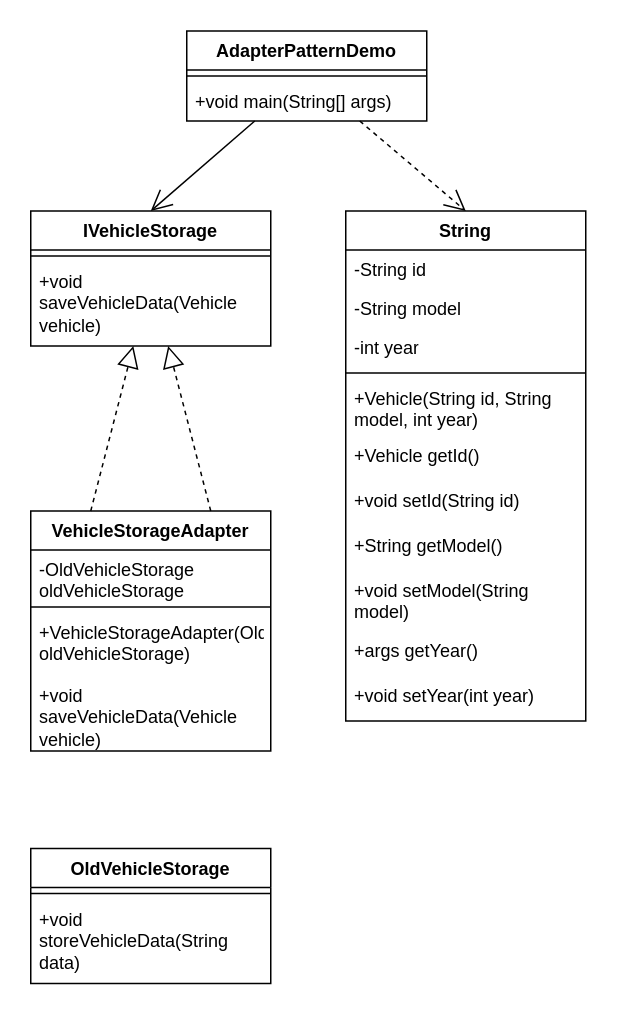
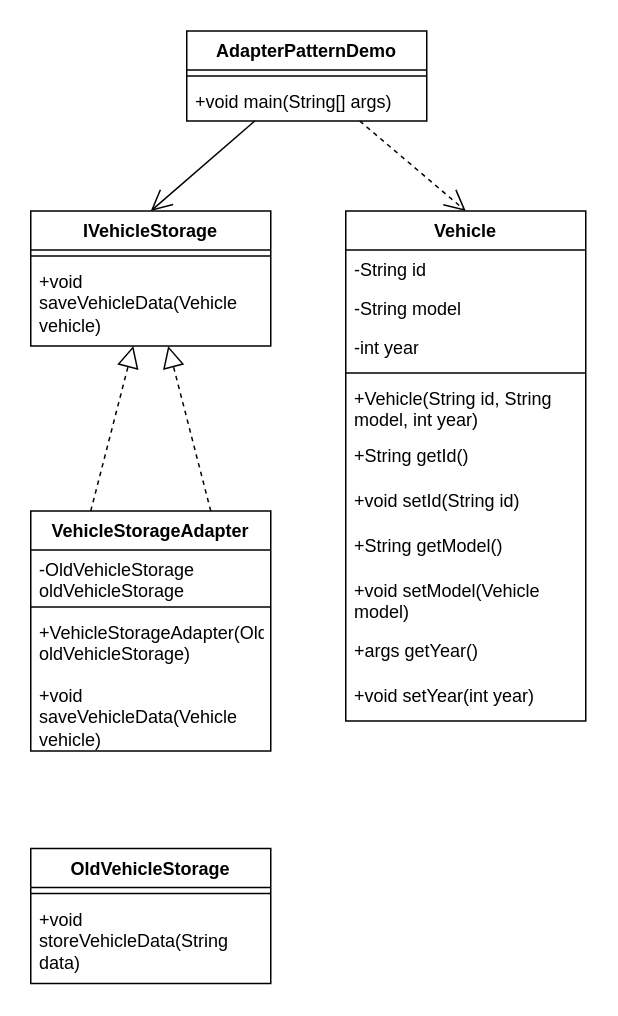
  <mxCell id="0" />
  <mxCell id="1" parent="0" />
  <mxCell id="2" value="AdapterPatternDemo" style="swimlane;fontStyle=1;align=center;verticalAlign=top;childLayout=stackLayout;horizontal=1;startSize=26;horizontalStack=0;resizeParent=1;resizeParentMax=0;resizeLast=0;collapsible=1;marginBottom=0;whiteSpace=wrap;html=1;" vertex="1" parent="1"><mxGeometry x="124" y="20" width="160" height="60" as="geometry" /></mxCell>
  <mxCell id="3" value="" style="line;strokeWidth=1;fillColor=none;align=left;verticalAlign=middle;spacingTop=-1;spacingLeft=3;spacingRight=3;rotatable=0;labelPosition=right;points=[];portConstraint=eastwest;strokeColor=inherit;" vertex="1" parent="2"><mxGeometry y="26" width="160" height="8" as="geometry" /></mxCell>
  <mxCell id="4" value="+void main(String[] args)" style="text;strokeColor=none;fillColor=none;align=left;verticalAlign=top;spacingLeft=4;spacingRight=4;overflow=hidden;rotatable=0;points=[[0,0.5],[1,0.5]];portConstraint=eastwest;whiteSpace=wrap;html=1;" vertex="1" parent="2"><mxGeometry y="34" width="160" height="26" as="geometry" /></mxCell>
- <mxCell id="5" value="String " style="swimlane;fontStyle=1;align=center;verticalAlign=top;childLayout=stackLayout;horizontal=1;startSize=26;horizontalStack=0;resizeParent=1;resizeParentMax=0;resizeLast=0;collapsible=1;marginBottom=0;whiteSpace=wrap;html=1;" vertex="1" parent="1"><mxGeometry x="230" y="140" width="160" height="340" as="geometry" /></mxCell>
+ <mxCell id="5" value="Vehicle " style="swimlane;fontStyle=1;align=center;verticalAlign=top;childLayout=stackLayout;horizontal=1;startSize=26;horizontalStack=0;resizeParent=1;resizeParentMax=0;resizeLast=0;collapsible=1;marginBottom=0;whiteSpace=wrap;html=1;" vertex="1" parent="1"><mxGeometry x="230" y="140" width="160" height="340" as="geometry" /></mxCell>
  <mxCell id="6" value="-String id" style="text;strokeColor=none;fillColor=none;align=left;verticalAlign=top;spacingLeft=4;spacingRight=4;overflow=hidden;rotatable=0;points=[[0,0.5],[1,0.5]];portConstraint=eastwest;whiteSpace=wrap;html=1;" vertex="1" parent="5"><mxGeometry y="26" width="160" height="26" as="geometry" /></mxCell>
  <mxCell id="7" value="-String model" style="text;strokeColor=none;fillColor=none;align=left;verticalAlign=top;spacingLeft=4;spacingRight=4;overflow=hidden;rotatable=0;points=[[0,0.5],[1,0.5]];portConstraint=eastwest;whiteSpace=wrap;html=1;" vertex="1" parent="5"><mxGeometry y="52" width="160" height="26" as="geometry" /></mxCell>
  <mxCell id="8" value="-int year" style="text;strokeColor=none;fillColor=none;align=left;verticalAlign=top;spacingLeft=4;spacingRight=4;overflow=hidden;rotatable=0;points=[[0,0.5],[1,0.5]];portConstraint=eastwest;whiteSpace=wrap;html=1;" vertex="1" parent="5"><mxGeometry y="78" width="160" height="26" as="geometry" /></mxCell>
  <mxCell id="9" value="" style="line;strokeWidth=1;fillColor=none;align=left;verticalAlign=middle;spacingTop=-1;spacingLeft=3;spacingRight=3;rotatable=0;labelPosition=right;points=[];portConstraint=eastwest;strokeColor=inherit;" vertex="1" parent="5"><mxGeometry y="104" width="160" height="8" as="geometry" /></mxCell>
  <mxCell id="10" value="+Vehicle(String id, String model, int year)" style="text;strokeColor=none;fillColor=none;align=left;verticalAlign=top;spacingLeft=4;spacingRight=4;overflow=hidden;rotatable=0;points=[[0,0.5],[1,0.5]];portConstraint=eastwest;whiteSpace=wrap;html=1;" vertex="1" parent="5"><mxGeometry y="112" width="160" height="38" as="geometry" /></mxCell>
- <mxCell id="11" value="+Vehicle getId()" style="text;strokeColor=none;fillColor=none;align=left;verticalAlign=top;spacingLeft=4;spacingRight=4;overflow=hidden;rotatable=0;points=[[0,0.5],[1,0.5]];portConstraint=eastwest;whiteSpace=wrap;html=1;" vertex="1" parent="5"><mxGeometry y="150" width="160" height="30" as="geometry" /></mxCell>
+ <mxCell id="11" value="+String getId()" style="text;strokeColor=none;fillColor=none;align=left;verticalAlign=top;spacingLeft=4;spacingRight=4;overflow=hidden;rotatable=0;points=[[0,0.5],[1,0.5]];portConstraint=eastwest;whiteSpace=wrap;html=1;" vertex="1" parent="5"><mxGeometry y="150" width="160" height="30" as="geometry" /></mxCell>
  <mxCell id="12" value="+void setId(String id)" style="text;strokeColor=none;fillColor=none;align=left;verticalAlign=top;spacingLeft=4;spacingRight=4;overflow=hidden;rotatable=0;points=[[0,0.5],[1,0.5]];portConstraint=eastwest;whiteSpace=wrap;html=1;" vertex="1" parent="5"><mxGeometry y="180" width="160" height="30" as="geometry" /></mxCell>
  <mxCell id="13" value="+String getModel()" style="text;strokeColor=none;fillColor=none;align=left;verticalAlign=top;spacingLeft=4;spacingRight=4;overflow=hidden;rotatable=0;points=[[0,0.5],[1,0.5]];portConstraint=eastwest;whiteSpace=wrap;html=1;" vertex="1" parent="5"><mxGeometry y="210" width="160" height="30" as="geometry" /></mxCell>
- <mxCell id="14" value="+void setModel(String model)" style="text;strokeColor=none;fillColor=none;align=left;verticalAlign=top;spacingLeft=4;spacingRight=4;overflow=hidden;rotatable=0;points=[[0,0.5],[1,0.5]];portConstraint=eastwest;whiteSpace=wrap;html=1;" vertex="1" parent="5"><mxGeometry y="240" width="160" height="40" as="geometry" /></mxCell>
+ <mxCell id="14" value="+void setModel(Vehicle model)" style="text;strokeColor=none;fillColor=none;align=left;verticalAlign=top;spacingLeft=4;spacingRight=4;overflow=hidden;rotatable=0;points=[[0,0.5],[1,0.5]];portConstraint=eastwest;whiteSpace=wrap;html=1;" vertex="1" parent="5"><mxGeometry y="240" width="160" height="40" as="geometry" /></mxCell>
  <mxCell id="15" value="+args getYear()" style="text;strokeColor=none;fillColor=none;align=left;verticalAlign=top;spacingLeft=4;spacingRight=4;overflow=hidden;rotatable=0;points=[[0,0.5],[1,0.5]];portConstraint=eastwest;whiteSpace=wrap;html=1;" vertex="1" parent="5"><mxGeometry y="280" width="160" height="30" as="geometry" /></mxCell>
  <mxCell id="16" value="+void setYear(int year)" style="text;strokeColor=none;fillColor=none;align=left;verticalAlign=top;spacingLeft=4;spacingRight=4;overflow=hidden;rotatable=0;points=[[0,0.5],[1,0.5]];portConstraint=eastwest;whiteSpace=wrap;html=1;" vertex="1" parent="5"><mxGeometry y="310" width="160" height="30" as="geometry" /></mxCell>
  <mxCell id="17" value="IVehicleStorage" style="swimlane;fontStyle=1;align=center;verticalAlign=top;childLayout=stackLayout;horizontal=1;startSize=26;horizontalStack=0;resizeParent=1;resizeParentMax=0;resizeLast=0;collapsible=1;marginBottom=0;whiteSpace=wrap;html=1;" vertex="1" parent="1"><mxGeometry x="20" y="140" width="160" height="90" as="geometry" /></mxCell>
  <mxCell id="18" value="" style="line;strokeWidth=1;fillColor=none;align=left;verticalAlign=middle;spacingTop=-1;spacingLeft=3;spacingRight=3;rotatable=0;labelPosition=right;points=[];portConstraint=eastwest;strokeColor=inherit;" vertex="1" parent="17"><mxGeometry y="26" width="160" height="8" as="geometry" /></mxCell>
  <mxCell id="19" value="+void saveVehicleData(Vehicle vehicle)" style="text;strokeColor=none;fillColor=none;align=left;verticalAlign=top;spacingLeft=4;spacingRight=4;overflow=hidden;rotatable=0;points=[[0,0.5],[1,0.5]];portConstraint=eastwest;whiteSpace=wrap;html=1;" vertex="1" parent="17"><mxGeometry y="34" width="160" height="56" as="geometry" /></mxCell>
  <mxCell id="20" value="VehicleStorageAdapter" style="swimlane;fontStyle=1;align=center;verticalAlign=top;childLayout=stackLayout;horizontal=1;startSize=26;horizontalStack=0;resizeParent=1;resizeParentMax=0;resizeLast=0;collapsible=1;marginBottom=0;whiteSpace=wrap;html=1;" vertex="1" parent="1"><mxGeometry x="20" y="340" width="160" height="160" as="geometry" /></mxCell>
  <mxCell id="21" value="-OldVehicleStorage oldVehicleStorage" style="text;strokeColor=none;fillColor=none;align=left;verticalAlign=top;spacingLeft=4;spacingRight=4;overflow=hidden;rotatable=0;points=[[0,0.5],[1,0.5]];portConstraint=eastwest;whiteSpace=wrap;html=1;" vertex="1" parent="20"><mxGeometry y="26" width="160" height="34" as="geometry" /></mxCell>
  <mxCell id="22" value="" style="line;strokeWidth=1;fillColor=none;align=left;verticalAlign=middle;spacingTop=-1;spacingLeft=3;spacingRight=3;rotatable=0;labelPosition=right;points=[];portConstraint=eastwest;strokeColor=inherit;" vertex="1" parent="20"><mxGeometry y="60" width="160" height="8" as="geometry" /></mxCell>
  <mxCell id="23" value="+VehicleStorageAdapter(OldVehicleStorage oldVehicleStorage)" style="text;strokeColor=none;fillColor=none;align=left;verticalAlign=top;spacingLeft=4;spacingRight=4;overflow=hidden;rotatable=0;points=[[0,0.5],[1,0.5]];portConstraint=eastwest;whiteSpace=wrap;html=1;" vertex="1" parent="20"><mxGeometry y="68" width="160" height="42" as="geometry" /></mxCell>
  <mxCell id="24" value="+void saveVehicleData(Vehicle vehicle)" style="text;strokeColor=none;fillColor=none;align=left;verticalAlign=top;spacingLeft=4;spacingRight=4;overflow=hidden;rotatable=0;points=[[0,0.5],[1,0.5]];portConstraint=eastwest;whiteSpace=wrap;html=1;" vertex="1" parent="20"><mxGeometry y="110" width="160" height="50" as="geometry" /></mxCell>
  <mxCell id="25" value="OldVehicleStorage" style="swimlane;fontStyle=1;align=center;verticalAlign=top;childLayout=stackLayout;horizontal=1;startSize=26;horizontalStack=0;resizeParent=1;resizeParentMax=0;resizeLast=0;collapsible=1;marginBottom=0;whiteSpace=wrap;html=1;" vertex="1" parent="1"><mxGeometry x="20" y="565" width="160" height="90" as="geometry" /></mxCell>
  <mxCell id="26" value="" style="line;strokeWidth=1;fillColor=none;align=left;verticalAlign=middle;spacingTop=-1;spacingLeft=3;spacingRight=3;rotatable=0;labelPosition=right;points=[];portConstraint=eastwest;strokeColor=inherit;" vertex="1" parent="25"><mxGeometry y="26" width="160" height="8" as="geometry" /></mxCell>
  <mxCell id="27" value="+void storeVehicleData(String data)" style="text;strokeColor=none;fillColor=none;align=left;verticalAlign=top;spacingLeft=4;spacingRight=4;overflow=hidden;rotatable=0;points=[[0,0.5],[1,0.5]];portConstraint=eastwest;whiteSpace=wrap;html=1;" vertex="1" parent="25"><mxGeometry y="34" width="160" height="56" as="geometry" /></mxCell>
  <mxCell id="28" value="" style="endArrow=open;endSize=12;dashed=1;html=1;rounded=0;entryX=0.5;entryY=0;entryDx=0;entryDy=0;" edge="1" parent="1" source="2" target="5"><mxGeometry width="160" relative="1" as="geometry"><mxPoint x="120" y="560" as="sourcePoint" /><mxPoint x="280" y="560" as="targetPoint" /></mxGeometry></mxCell>
  <mxCell id="29" value="" style="endArrow=open;endSize=12;dashed=0;html=1;rounded=0;entryX=0.5;entryY=0;entryDx=0;entryDy=0;" edge="1" parent="1" source="2" target="17"><mxGeometry width="160" relative="1" as="geometry"><mxPoint x="226" y="90" as="sourcePoint" /><mxPoint x="251" y="150" as="targetPoint" /></mxGeometry></mxCell>
  <mxCell id="30" value="" style="endArrow=block;dashed=1;endFill=0;endSize=12;html=1;rounded=0;exitX=0.75;exitY=0;exitDx=0;exitDy=0;" edge="1" parent="1" source="20" target="17"><mxGeometry width="160" relative="1" as="geometry"><mxPoint x="140" y="150" as="sourcePoint" /><mxPoint x="260" y="150" as="targetPoint" /></mxGeometry></mxCell>
  <mxCell id="31" value="" style="endArrow=block;dashed=1;endFill=0;endSize=12;html=1;rounded=0;exitX=0.25;exitY=0;exitDx=0;exitDy=0;" edge="1" parent="1" source="20" target="17"><mxGeometry width="160" relative="1" as="geometry"><mxPoint x="150" y="350" as="sourcePoint" /><mxPoint x="112" y="243" as="targetPoint" /></mxGeometry></mxCell>
